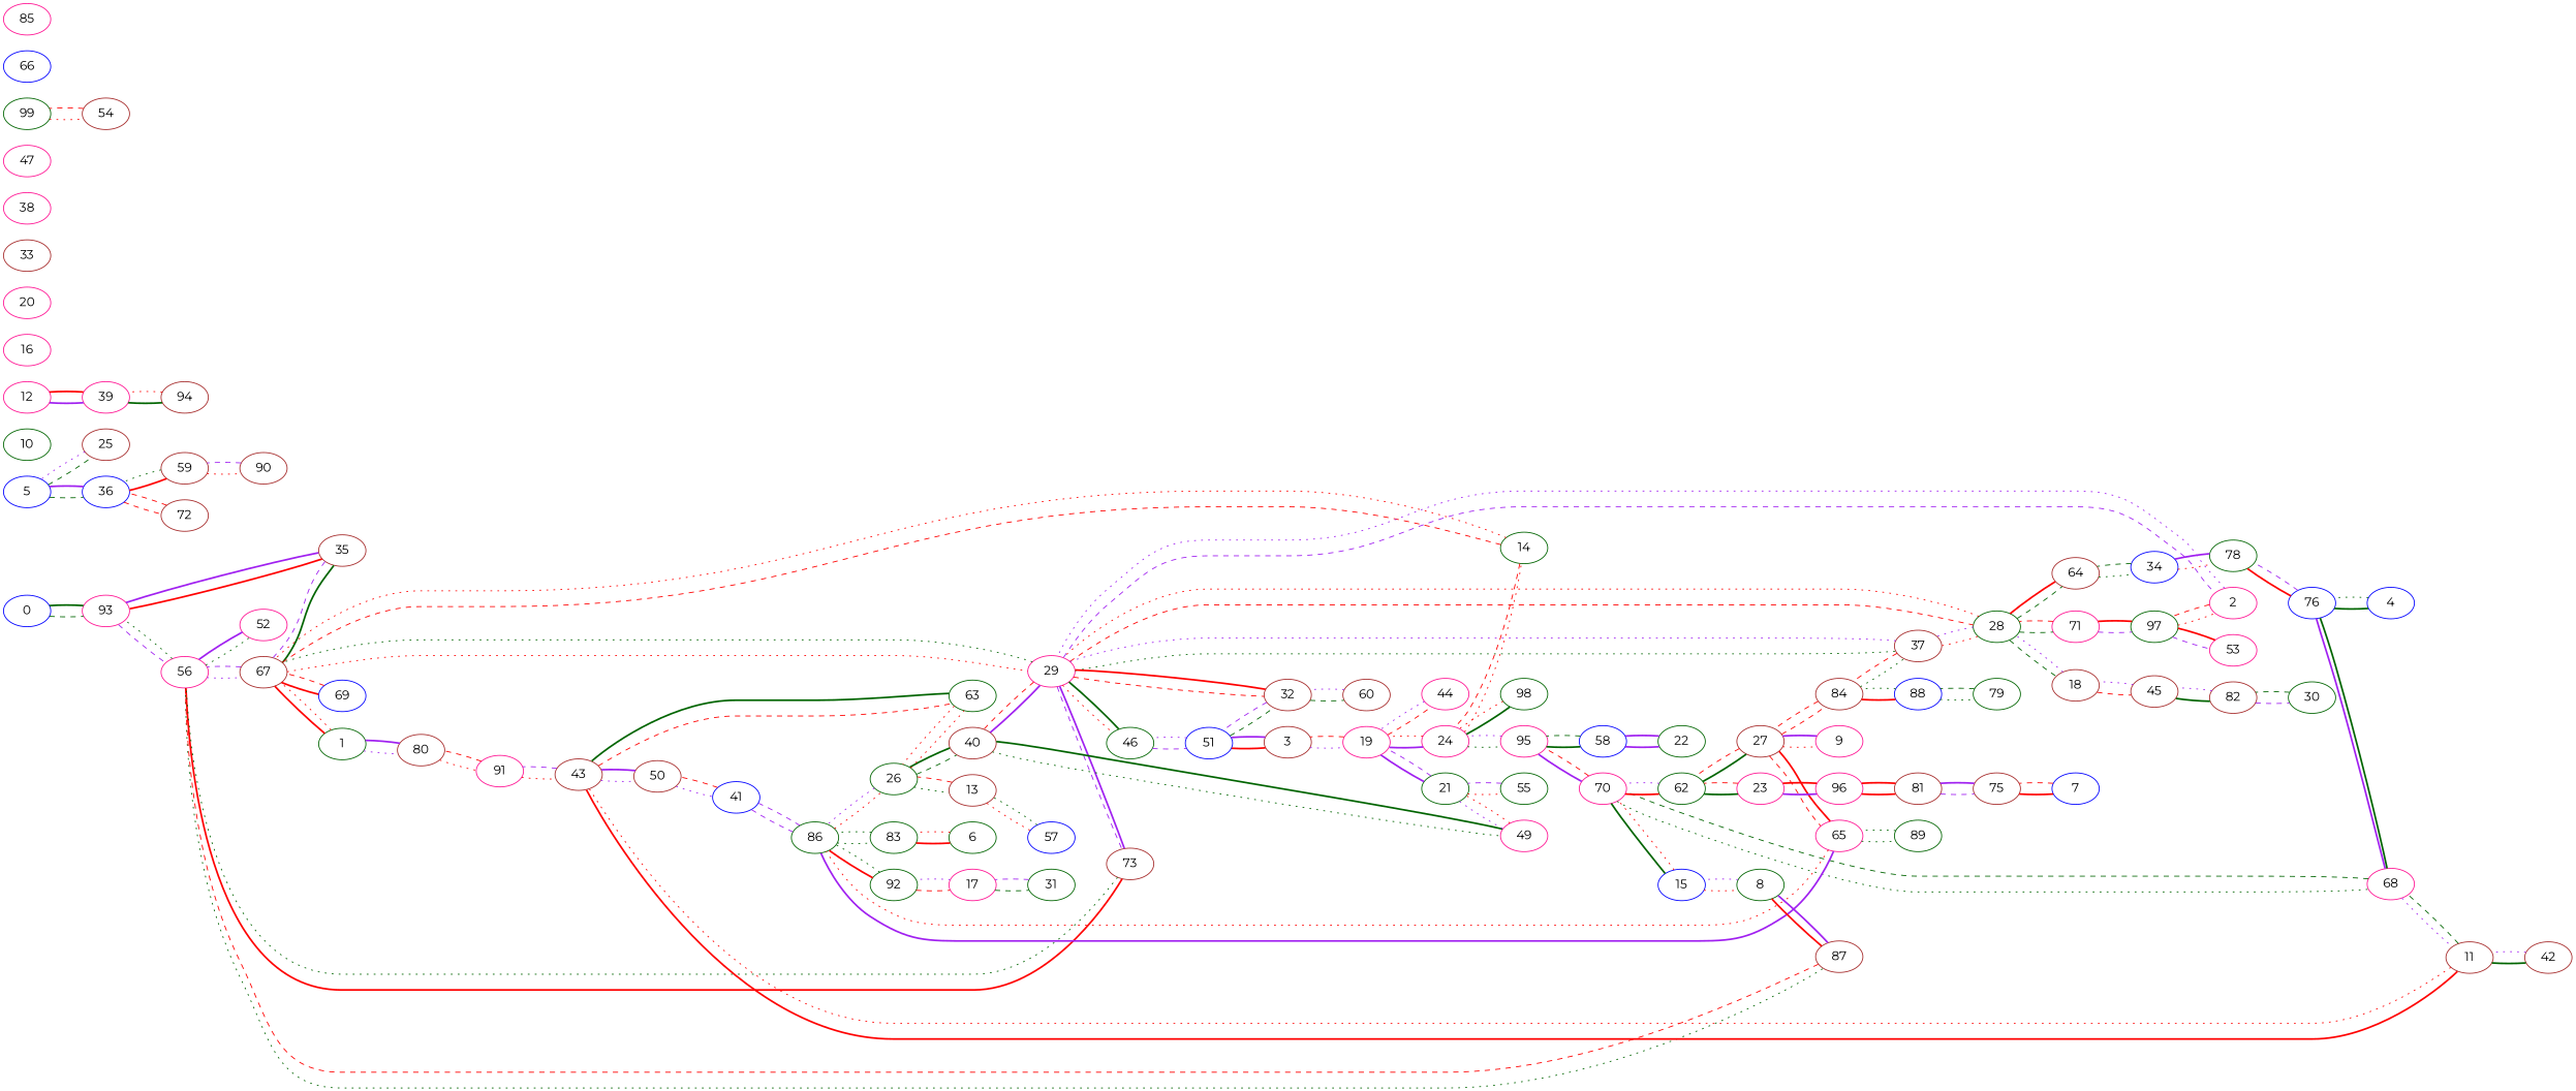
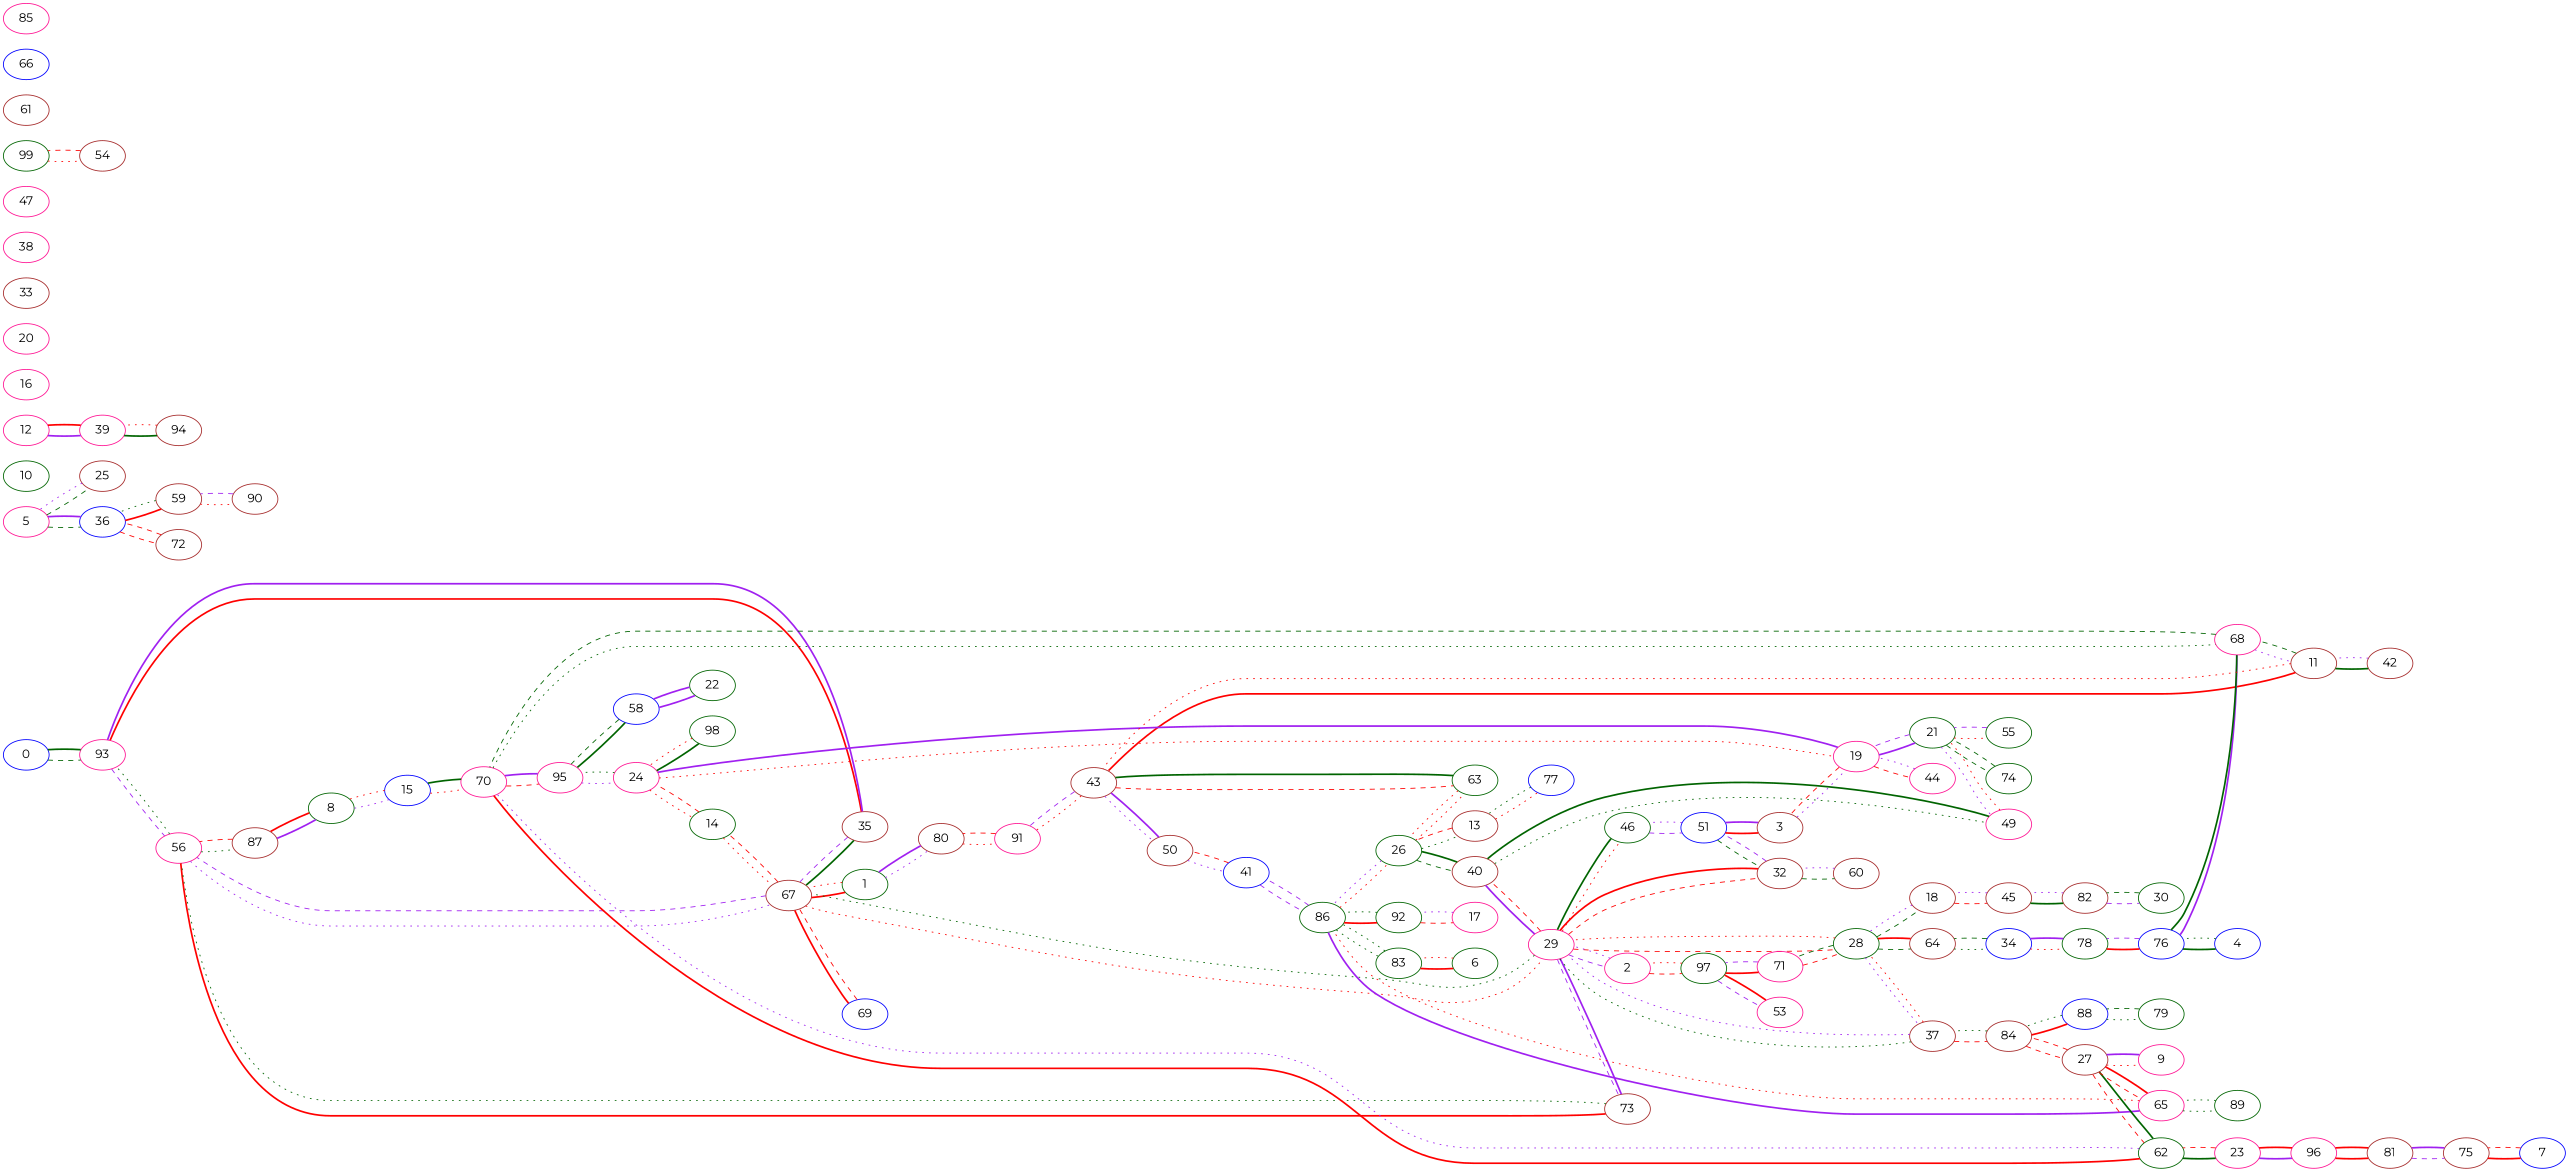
  graph {
    fontname=Montserrat
    rankdir=LR
    node [color=brown fontname=Montserrat]
    edge [color=red fontname=Montserrat style=dotted]
    0 [color=blue]
    93 [color=deeppink]
    35
    56 [color=deeppink]
    67
    73
    87
-   52 [color=deeppink]
    1 [color=darkgreen]
    80
    29 [color=deeppink]
    14 [color=darkgreen]
    69 [color=blue]
    91 [color=deeppink]
    2 [color=deeppink]
    28 [color=darkgreen]
    40
    37
    32
    46 [color=darkgreen]
    24 [color=deeppink]
    43
    97 [color=darkgreen]
    71 [color=deeppink]
    53 [color=deeppink]
    18
    64
    26 [color=darkgreen]
    49 [color=deeppink]
    84
    51 [color=blue]
    60
    19 [color=deeppink]
    3
    21 [color=darkgreen]
    44 [color=deeppink]
    95 [color=deeppink]
    98 [color=darkgreen]
    55 [color=darkgreen]
+   74 [color=darkgreen]
    4 [color=blue]
    76 [color=blue]
    68 [color=deeppink]
    78 [color=darkgreen]
    70 [color=deeppink]
    11
    34 [color=blue]
-   5 [color=blue]
+   5 [color=deeppink]
    25
    36 [color=blue]
    59
    72
    90
    6 [color=darkgreen]
    83 [color=darkgreen]
    86 [color=darkgreen]
    65 [color=deeppink]
    92 [color=darkgreen]
    41 [color=blue]
    7 [color=blue]
    75
    81
    96 [color=deeppink]
    8 [color=darkgreen]
    15 [color=blue]
    62 [color=darkgreen]
    9 [color=deeppink]
    27
    23 [color=deeppink]
    89 [color=darkgreen]
    88 [color=blue]
    10 [color=darkgreen]
    42
    63 [color=darkgreen]
    50
    12 [color=deeppink]
    39 [color=deeppink]
    94
    13
-   57 [color=blue]
+   57 [color=blue label=77]
    58 [color=blue]
    16 [color=deeppink]
    17 [color=deeppink]
-   31 [color=darkgreen]
    45
    82
    30 [color=darkgreen]
    20 [color=deeppink]
    22 [color=darkgreen]
    79 [color=darkgreen]
    33
    38 [color=deeppink]
    47 [color=deeppink]
    99 [color=darkgreen]
    54
+   61
    66 [color=blue]
    85 [color=deeppink]
    0 -- 93 [color=darkgreen style=dashed]
    93 -- 0 [color=darkgreen style=bold]
    93 -- 35 [style=bold]
    93 -- 56 [color=purple style=dashed]
    35 -- 93 [color=purple style=bold]
    35 -- 67 [color=purple style=dashed]
    56 -- 93 [color=darkgreen]
    56 -- 67 [color=purple]
    56 -- 73 [style=bold]
    56 -- 87 [color=darkgreen]
-   56 -- 52 [color=darkgreen]
    67 -- 35 [color=darkgreen style=bold]
    67 -- 56 [color=purple style=dashed]
    67 -- 1 [style=bold]
    67 -- 29
    67 -- 14 [style=dashed]
    67 -- 69 [style=bold]
    73 -- 56 [color=darkgreen]
    73 -- 29 [color=purple style=bold]
    87 -- 56 [style=dashed]
    87 -- 8 [color=purple style=bold]
-   52 -- 56 [color=purple style=bold]
    1 -- 67
    1 -- 80 [color=purple]
    80 -- 1 [color=purple style=bold]
    80 -- 91
    29 -- 67 [color=darkgreen]
    29 -- 73 [color=purple style=dashed]
    29 -- 2 [color=purple style=dashed]
    29 -- 28 [style=dashed]
    29 -- 40 [style=dashed]
    29 -- 37 [color=darkgreen]
    29 -- 32 [style=dashed]
    29 -- 46
    14 -- 67
    14 -- 24 [style=dashed]
    69 -- 67 [style=dashed]
    91 -- 80 [style=dashed]
    91 -- 43
    2 -- 29 [color=purple]
    2 -- 97 [style=dashed]
    28 -- 29
    28 -- 37 [color=purple]
    28 -- 71 [color=darkgreen style=dashed]
    28 -- 18 [color=darkgreen style=dashed]
    28 -- 64 [color=darkgreen style=dashed]
    40 -- 29 [color=purple style=bold]
    40 -- 26 [color=darkgreen style=bold]
    40 -- 49 [color=darkgreen]
    37 -- 29 [color=purple]
    37 -- 28
    37 -- 84 [style=dashed]
    32 -- 29 [style=bold]
    32 -- 51 [color=purple style=dashed]
    32 -- 60 [color=darkgreen style=dashed]
    46 -- 29 [color=darkgreen style=bold]
    46 -- 51 [color=purple style=dashed]
    24 -- 14
    24 -- 19
    24 -- 95 [color=darkgreen]
    24 -- 98 [color=darkgreen style=bold]
    43 -- 91 [color=purple style=dashed]
    43 -- 11 [style=bold]
    43 -- 63 [style=dashed]
    43 -- 50 [color=purple]
    97 -- 2
    97 -- 71 [style=bold]
    97 -- 53 [color=purple style=dashed]
    71 -- 28 [style=dashed]
    71 -- 97 [color=purple style=dashed]
    53 -- 97 [style=bold]
    18 -- 28 [color=purple]
    18 -- 45 [style=dashed]
    64 -- 28 [style=bold]
    64 -- 34 [color=darkgreen]
    26 -- 40 [color=darkgreen style=dashed]
    26 -- 86 [color=purple]
    26 -- 63
    26 -- 13 [color=darkgreen]
    49 -- 40 [color=darkgreen style=bold]
    49 -- 21
    84 -- 37 [color=darkgreen]
    84 -- 27 [style=dashed]
    84 -- 88 [style=bold]
    51 -- 32 [color=darkgreen style=dashed]
    51 -- 46 [color=purple]
    51 -- 3 [style=bold]
    60 -- 32 [color=purple]
    19 -- 24 [color=purple style=bold]
    19 -- 3 [style=dashed]
    19 -- 21 [color=purple style=bold]
    19 -- 44 [style=dashed]
    3 -- 51 [color=purple style=bold]
    3 -- 19 [color=purple]
    21 -- 49 [color=purple]
    21 -- 19 [color=purple style=dashed]
    21 -- 55
+   21 -- 74 [color=darkgreen style=dashed]
    44 -- 19 [color=purple]
    95 -- 24 [color=purple]
    95 -- 70 [color=purple style=bold]
    95 -- 58 [color=darkgreen style=bold]
    98 -- 24
    55 -- 21 [color=purple style=dashed]
+   74 -- 21 [color=darkgreen style=dashed]
    4 -- 76 [color=darkgreen]
    76 -- 4 [color=darkgreen style=bold]
    76 -- 68 [color=purple style=bold]
    76 -- 78 [color=purple style=dashed]
    68 -- 76 [color=darkgreen style=bold]
    68 -- 70 [color=darkgreen style=dashed]
    68 -- 11 [color=purple]
    78 -- 76 [style=bold]
    78 -- 34 [color=purple style=bold]
    70 -- 95 [style=dashed]
    70 -- 68 [color=darkgreen]
    70 -- 15 [color=darkgreen style=bold]
    70 -- 62 [style=bold]
    11 -- 43
    11 -- 68 [color=darkgreen style=dashed]
    11 -- 42 [color=darkgreen style=bold]
    34 -- 64 [color=darkgreen style=dashed]
    34 -- 78
    5 -- 25 [color=darkgreen style=dashed]
    5 -- 36 [color=darkgreen style=dashed]
    25 -- 5 [color=purple]
    36 -- 5 [color=purple style=bold]
    36 -- 59 [style=bold]
    36 -- 72 [style=dashed]
    59 -- 36 [color=darkgreen]
    59 -- 90
    72 -- 36 [style=dashed]
    90 -- 59 [color=purple style=dashed]
    6 -- 83
    83 -- 6 [style=bold]
    83 -- 86 [color=darkgreen]
    86 -- 26
    86 -- 83 [color=darkgreen]
    86 -- 65 [color=purple style=bold]
    86 -- 92 [style=bold]
    86 -- 41 [color=purple style=dashed]
    65 -- 86
    65 -- 27 [style=bold]
    65 -- 89 [color=darkgreen]
    92 -- 86 [color=darkgreen]
    92 -- 17 [style=dashed]
    41 -- 86 [color=purple style=dashed]
    41 -- 50 [style=dashed]
    7 -- 75 [style=dashed]
    75 -- 7 [style=bold]
    75 -- 81 [color=purple style=bold]
    81 -- 75 [color=purple style=dashed]
    81 -- 96 [style=bold]
    96 -- 81 [style=bold]
    96 -- 23 [style=bold]
    8 -- 87 [style=bold]
    8 -- 15 [color=purple]
    15 -- 70
    15 -- 8
    62 -- 70 [color=purple]
    62 -- 27 [color=darkgreen style=bold]
    62 -- 23 [color=darkgreen style=bold]
    9 -- 27 [color=purple style=bold]
    27 -- 84 [style=dashed]
    27 -- 65 [style=dashed]
    27 -- 62 [style=dashed]
    27 -- 9
    23 -- 96 [color=purple style=bold]
    23 -- 62 [style=dashed]
    89 -- 65 [color=darkgreen]
    88 -- 84 [color=darkgreen]
    88 -- 79 [color=darkgreen]
    42 -- 11 [color=purple]
    63 -- 43 [color=darkgreen style=bold]
    63 -- 26
    50 -- 43 [color=purple style=bold]
    50 -- 41 [color=purple]
    12 -- 39 [color=purple style=bold]
    39 -- 12 [style=bold]
    39 -- 94 [color=darkgreen style=bold]
    94 -- 39
    13 -- 26 [style=dashed]
    13 -- 57
    57 -- 13 [color=darkgreen]
    58 -- 95 [color=darkgreen style=dashed]
    58 -- 22 [color=purple style=bold]
    17 -- 92 [color=purple]
-   17 -- 31 [color=darkgreen style=dashed]
-   31 -- 17 [color=purple style=dashed]
    45 -- 18 [color=purple]
    45 -- 82 [color=darkgreen style=bold]
    82 -- 45 [color=purple]
    82 -- 30 [color=purple style=dashed]
    30 -- 82 [color=darkgreen style=dashed]
    22 -- 58 [color=purple style=bold]
    79 -- 88 [color=darkgreen style=dashed]
    99 -- 54
    54 -- 99 [style=dashed]
  }
